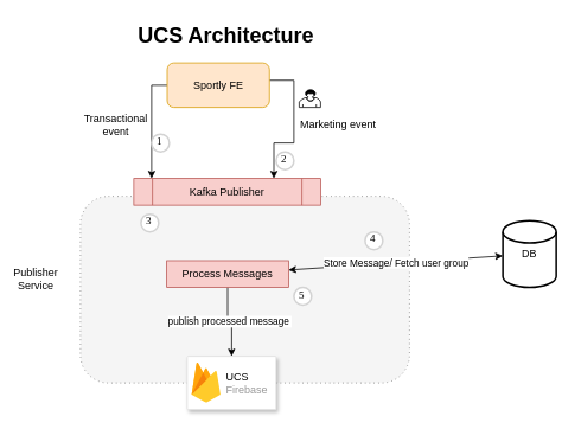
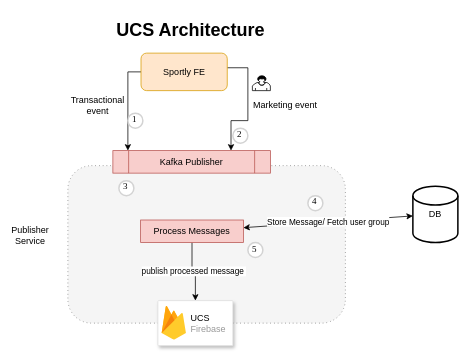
  <mxCell id="0" />
  <mxCell id="1" parent="0" />
  <mxCell id="2" style="edgeStyle=orthogonalEdgeStyle;rounded=0;orthogonalLoop=1;jettySize=auto;html=1;" edge="1" parent="1" source="4" target="7"><mxGeometry relative="1" as="geometry"><mxPoint x="180" y="198" as="targetPoint" /><Array as="points"><mxPoint x="170" y="95" /></Array></mxGeometry></mxCell>
  <mxCell id="3" style="edgeStyle=orthogonalEdgeStyle;rounded=0;orthogonalLoop=1;jettySize=auto;html=1;entryX=0.75;entryY=0;entryDx=0;entryDy=0;" edge="1" parent="1" target="7"><mxGeometry relative="1" as="geometry"><mxPoint x="302.5" y="89.5" as="sourcePoint" /><mxPoint x="319" y="190.5" as="targetPoint" /><Array as="points"><mxPoint x="330" y="90" /><mxPoint x="330" y="160" /><mxPoint x="308" y="160" /></Array></mxGeometry></mxCell>
  <mxCell id="4" value="Sportly FE" style="rounded=1;whiteSpace=wrap;html=1;fillColor=#ffe6cc;strokeColor=#d79b00;" vertex="1" parent="1"><mxGeometry x="187.5" y="70" width="115" height="50" as="geometry" /></mxCell>
  <mxCell id="5" value="Transactional &lt;br&gt;event" style="text;html=1;strokeColor=none;fillColor=none;align=center;verticalAlign=middle;whiteSpace=wrap;rounded=0;" vertex="1" parent="1"><mxGeometry x="70" y="130" width="120" height="20" as="geometry" /></mxCell>
  <mxCell id="6" value="" style="shape=ext;rounded=1;html=1;whiteSpace=wrap;dashed=1;dashPattern=1 4;fillColor=#f5f5f5;strokeColor=#666666;fontColor=#333333;" vertex="1" parent="1"><mxGeometry x="90" y="220" width="370" height="210" as="geometry" /></mxCell>
  <mxCell id="7" value="Kafka Publisher" style="shape=process;whiteSpace=wrap;html=1;backgroundOutline=1;fillColor=#f8cecc;strokeColor=#b85450;" vertex="1" parent="1"><mxGeometry x="150" y="200" width="210" height="30" as="geometry" /></mxCell>
  <mxCell id="8" value="Marketing event" style="text;html=1;strokeColor=none;fillColor=none;align=center;verticalAlign=middle;whiteSpace=wrap;rounded=0;" vertex="1" parent="1"><mxGeometry x="320" y="130" width="120" height="20" as="geometry" /></mxCell>
  <mxCell id="9" style="edgeStyle=orthogonalEdgeStyle;rounded=0;orthogonalLoop=1;jettySize=auto;html=1;exitX=0.5;exitY=1;exitDx=0;exitDy=0;" edge="1" parent="1" source="8" target="8"><mxGeometry relative="1" as="geometry" /></mxCell>
  <mxCell id="10" value="Publisher Service" style="text;html=1;strokeColor=none;fillColor=none;align=center;verticalAlign=middle;whiteSpace=wrap;rounded=0;" vertex="1" parent="1"><mxGeometry x="20" y="302.5" width="40" height="20" as="geometry" /></mxCell>
  <mxCell id="11" value="&lt;h1&gt;UCS Architecture&lt;/h1&gt;" style="text;html=1;strokeColor=none;fillColor=none;spacing=5;spacingTop=-20;whiteSpace=wrap;overflow=hidden;rounded=0;" vertex="1" parent="1"><mxGeometry x="150" y="20" width="270" height="40" as="geometry" /></mxCell>
  <mxCell id="12" value="publish processed message&amp;nbsp;" style="edgeStyle=orthogonalEdgeStyle;rounded=0;orthogonalLoop=1;jettySize=auto;html=1;entryX=0.5;entryY=0;entryDx=0;entryDy=0;" edge="1" parent="1" source="13" target="20"><mxGeometry relative="1" as="geometry"><mxPoint x="270.1" y="350" as="targetPoint" /></mxGeometry></mxCell>
  <mxCell id="13" value="Process Messages" style="whiteSpace=wrap;html=1;strokeColor=#b85450;fillColor=#f8cecc;" vertex="1" parent="1"><mxGeometry x="187" y="292.5" width="137" height="30" as="geometry" /></mxCell>
- <mxCell id="14" value="DB" style="strokeWidth=2;html=1;shape=mxgraph.flowchart.database;whiteSpace=wrap;" vertex="1" parent="1"><mxGeometry x="565" y="247.5" width="60" height="75" as="geometry" /></mxCell>
+ <mxCell id="14" value="DB" style="strokeWidth=2;html=1;shape=mxgraph.flowchart.database;whiteSpace=wrap;" vertex="1" parent="1"><mxGeometry x="550" y="247.5" width="60" height="75" as="geometry" /></mxCell>
  <mxCell id="15" value="Store Message/ Fetch user group" style="endArrow=classic;startArrow=classic;html=1;" edge="1" parent="1" source="13" target="14"><mxGeometry width="50" height="50" relative="1" as="geometry"><mxPoint x="328" y="285.991" as="sourcePoint" /><mxPoint x="548" y="289" as="targetPoint" /></mxGeometry></mxCell>
  <mxCell id="16" value="1" style="ellipse;whiteSpace=wrap;html=1;aspect=fixed;strokeWidth=2;fontFamily=Tahoma;spacingBottom=4;spacingRight=2;strokeColor=#d3d3d3;" vertex="1" parent="1"><mxGeometry x="170" y="150" width="20" height="20" as="geometry" /></mxCell>
  <mxCell id="17" value="2" style="ellipse;whiteSpace=wrap;html=1;aspect=fixed;strokeWidth=2;fontFamily=Tahoma;spacingBottom=4;spacingRight=2;strokeColor=#d3d3d3;" vertex="1" parent="1"><mxGeometry x="310" y="170" width="20" height="20" as="geometry" /></mxCell>
  <mxCell id="18" value="3" style="ellipse;whiteSpace=wrap;html=1;aspect=fixed;strokeWidth=2;fontFamily=Tahoma;spacingBottom=4;spacingRight=2;strokeColor=#d3d3d3;" vertex="1" parent="1"><mxGeometry x="158" y="240" width="20" height="20" as="geometry" /></mxCell>
  <mxCell id="19" value="4" style="ellipse;whiteSpace=wrap;html=1;aspect=fixed;strokeWidth=2;fontFamily=Tahoma;spacingBottom=4;spacingRight=2;strokeColor=#d3d3d3;" vertex="1" parent="1"><mxGeometry x="410" y="260" width="20" height="20" as="geometry" /></mxCell>
  <mxCell id="20" value="" style="strokeColor=#dddddd;shadow=1;strokeWidth=1;rounded=1;absoluteArcSize=1;arcSize=2;" vertex="1" parent="1"><mxGeometry x="210" y="400" width="100" height="60" as="geometry" /></mxCell>
  <mxCell id="21" value="&lt;font color=&quot;#000000&quot;&gt;UCS&lt;/font&gt;&lt;br&gt;Firebase" style="dashed=0;connectable=0;html=1;fillColor=#5184F3;strokeColor=none;shape=mxgraph.gcp2.firebase;part=1;labelPosition=right;verticalLabelPosition=middle;align=left;verticalAlign=middle;spacingLeft=5;fontColor=#999999;fontSize=12;" vertex="1" parent="20"><mxGeometry width="32.4" height="45" relative="1" as="geometry"><mxPoint x="5" y="7" as="offset" /></mxGeometry></mxCell>
  <mxCell id="22" value="5" style="ellipse;whiteSpace=wrap;html=1;aspect=fixed;strokeWidth=2;fontFamily=Tahoma;spacingBottom=4;spacingRight=2;strokeColor=#d3d3d3;" vertex="1" parent="1"><mxGeometry x="330" y="322.5" width="20" height="20" as="geometry" /></mxCell>
  <mxCell id="23" value="" style="shape=mxgraph.bpmn.user_task;html=1;outlineConnect=0;" vertex="1" parent="1"><mxGeometry x="336" y="100" width="24" height="20" as="geometry" /></mxCell>
